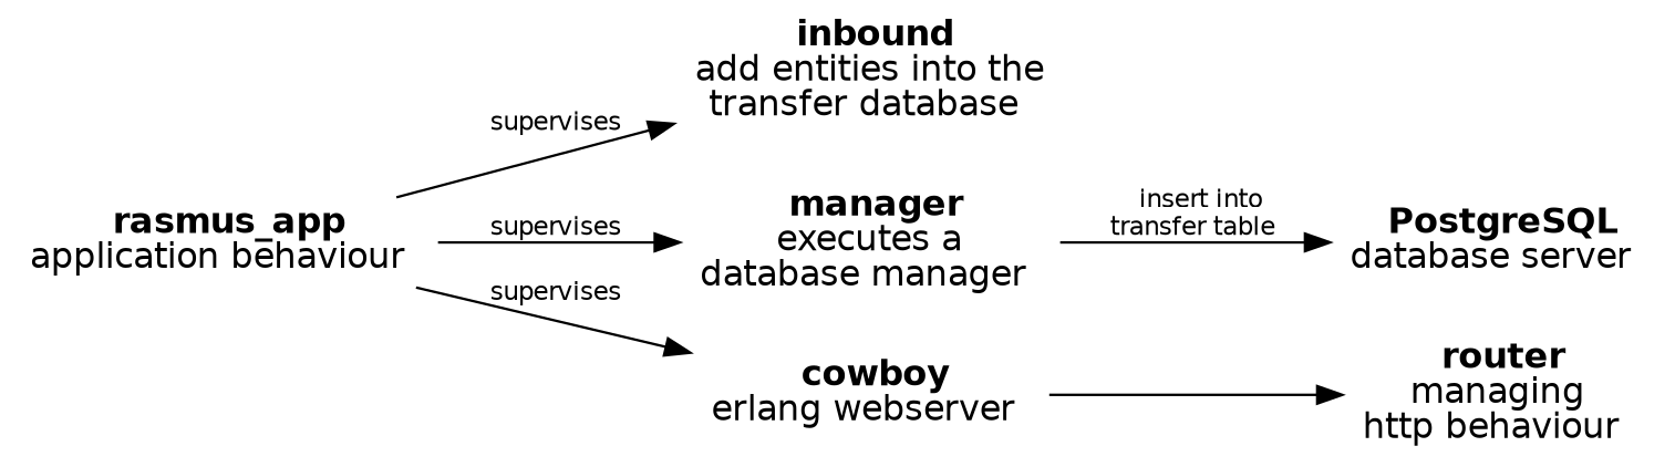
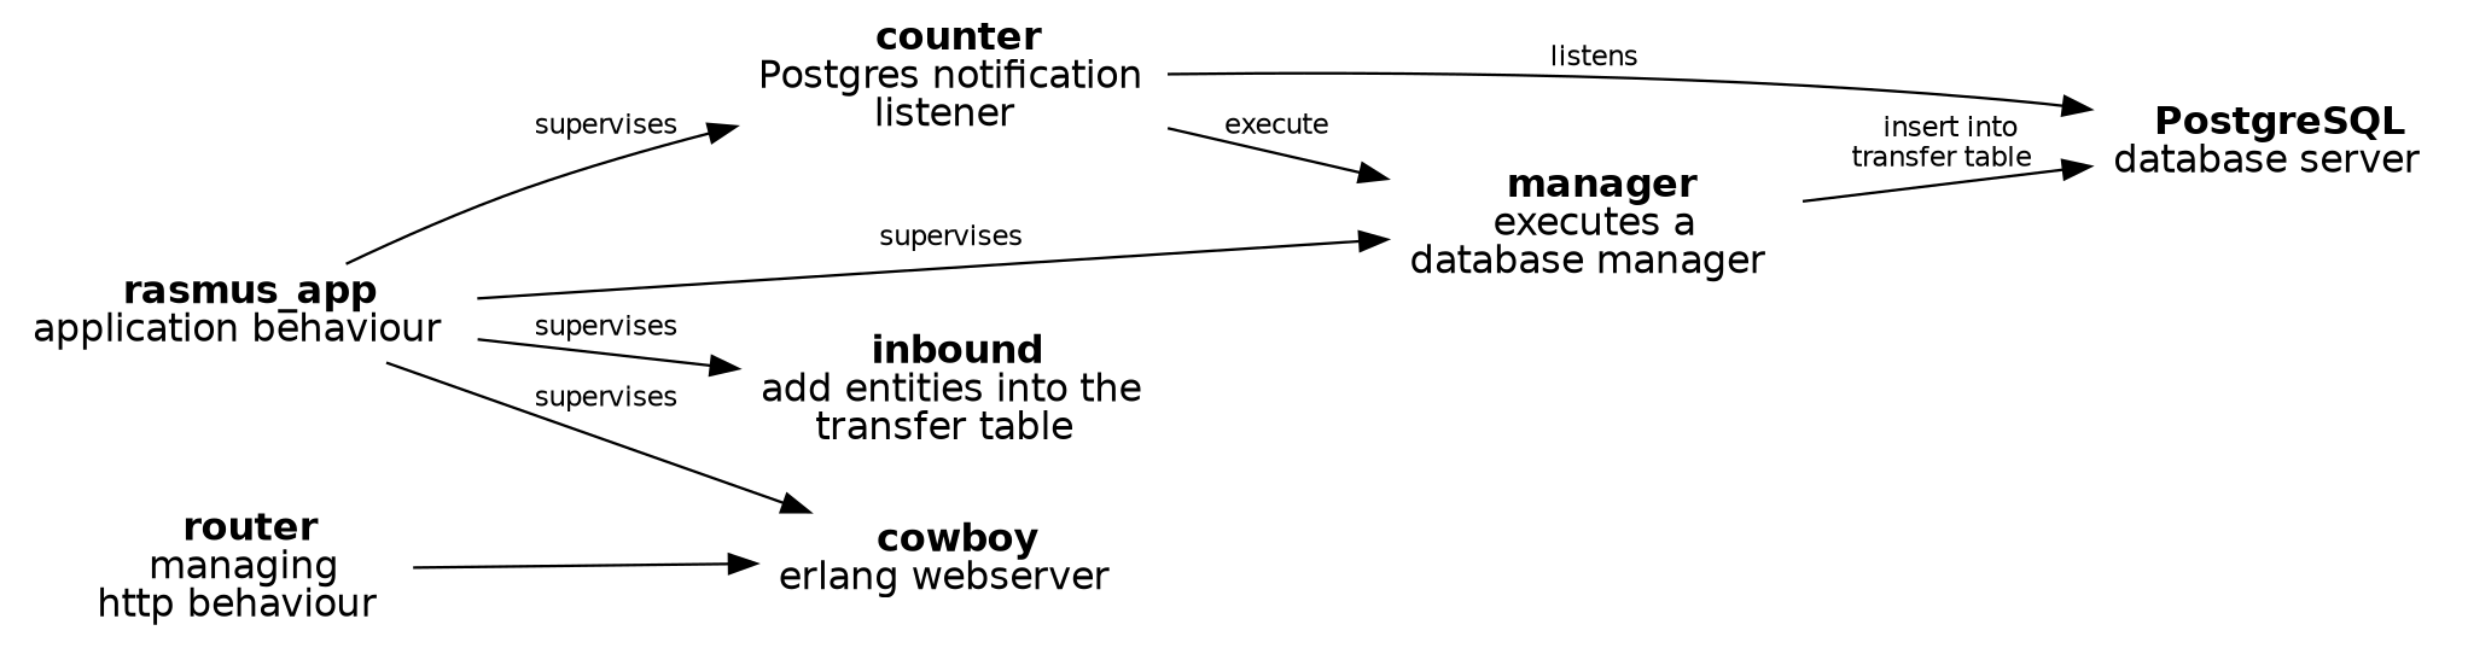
  digraph {
    rankdir=LR
    node [color=white fontname=helvetica shape=box style="filled,rounded"]
    edge [fontname=helvetica fontsize=10]
    n1 [label=< <b>rasmus_app</b><br/>application behaviour >]
-   n3 [label=< <b>inbound</b><br/>add entities into the<br/>transfer database >]
+   n2 [label=< <b>counter</b><br/>Postgres notification<br/>listener >]
+   n3 [label=< <b>inbound</b><br/>add entities into the<br/>transfer table >]
    n4 [label=< <b>manager</b><br/>executes a<br/>database manager >]
    n5 [label=< <b>cowboy</b><br/>erlang webserver >]
    n6 [label=< <b>PostgreSQL</b><br/>database server >]
    n7 [label=< <b>router</b><br/>managing<br/>http behaviour >]
+   n1 -> n2 [label=< supervises >]
    n1 -> n3 [label=< supervises >]
    n1 -> n4 [label=< supervises >]
    n1 -> n5 [label=< supervises >]
+   n2 -> n4 [label=< execute >]
+   n2 -> n6 [label=< listens >]
    n4 -> n6 [label=< insert into<br />transfer table >]
-   n5 -> n7
+   n7 -> n5
  }
